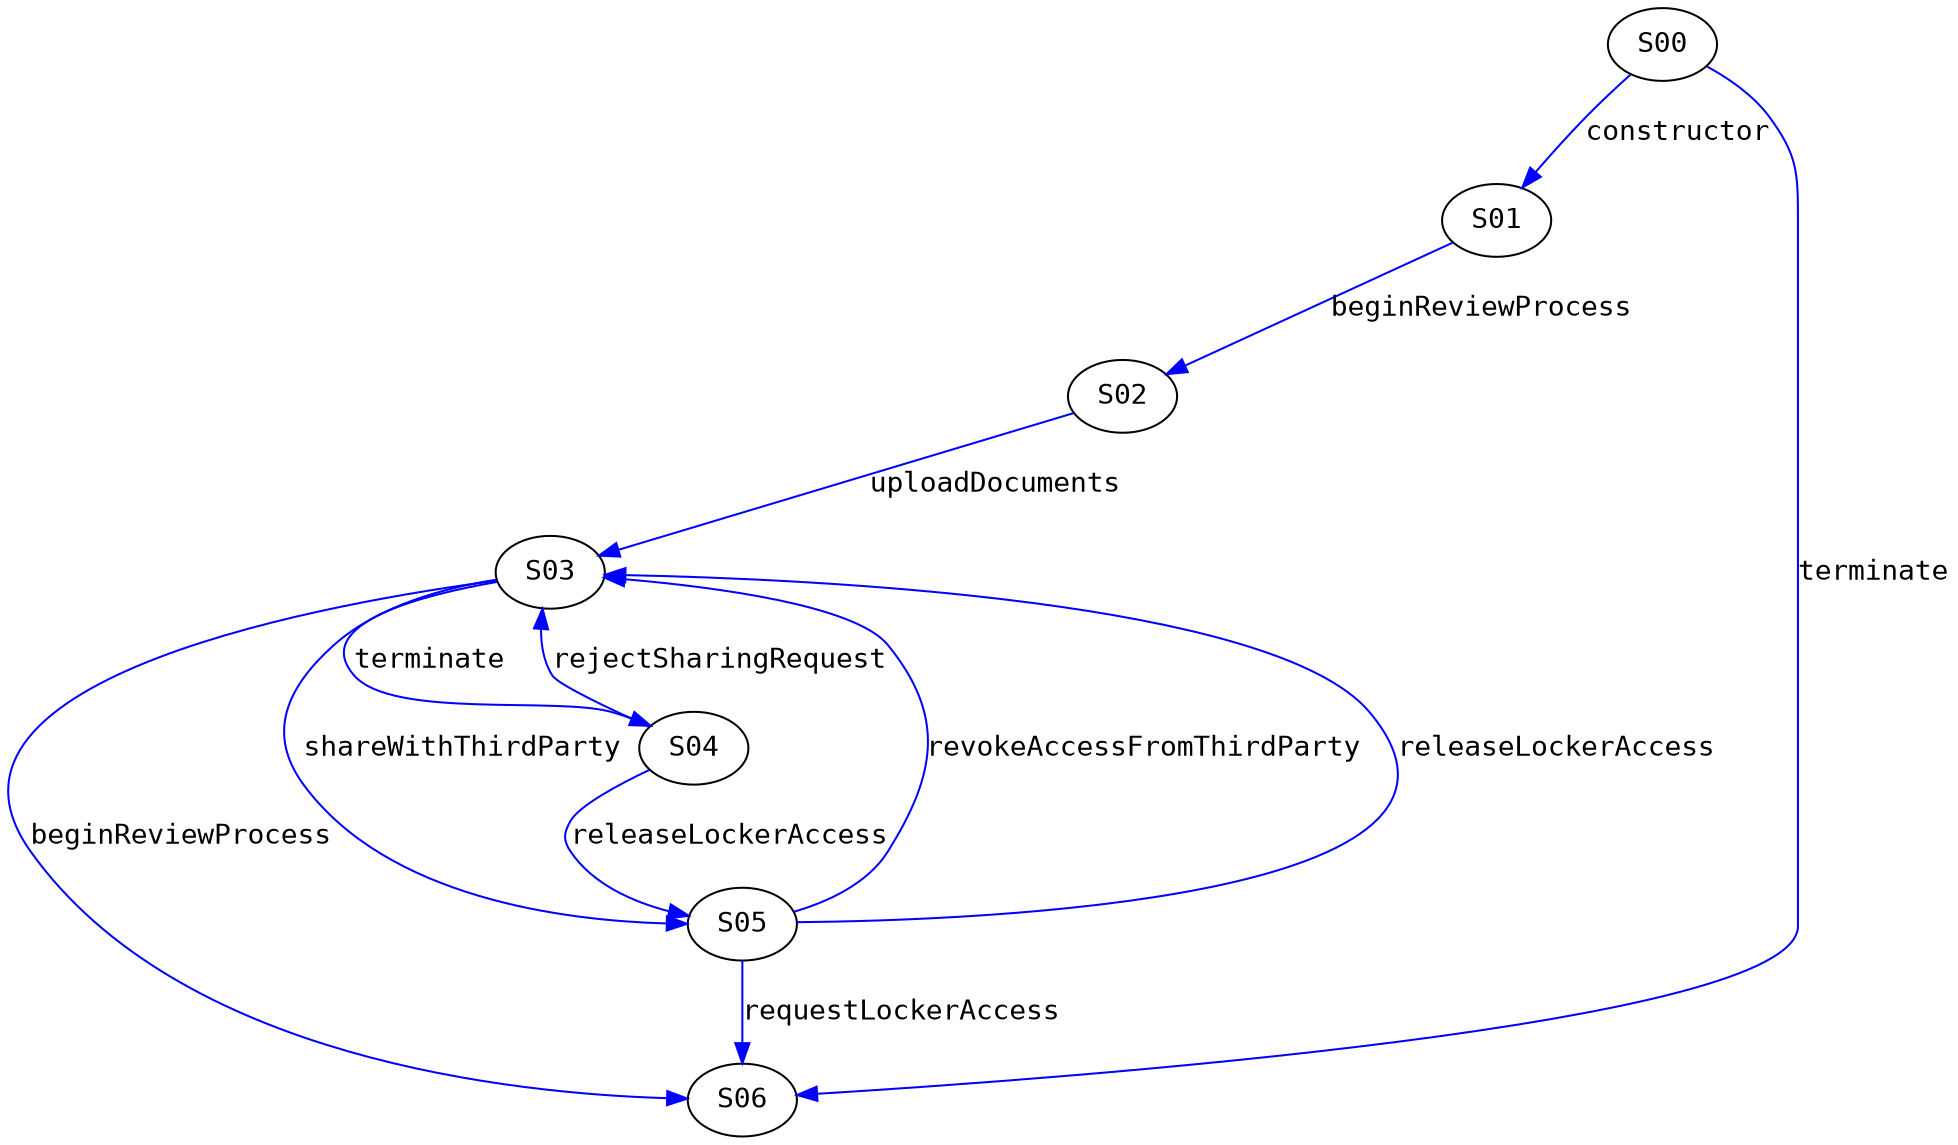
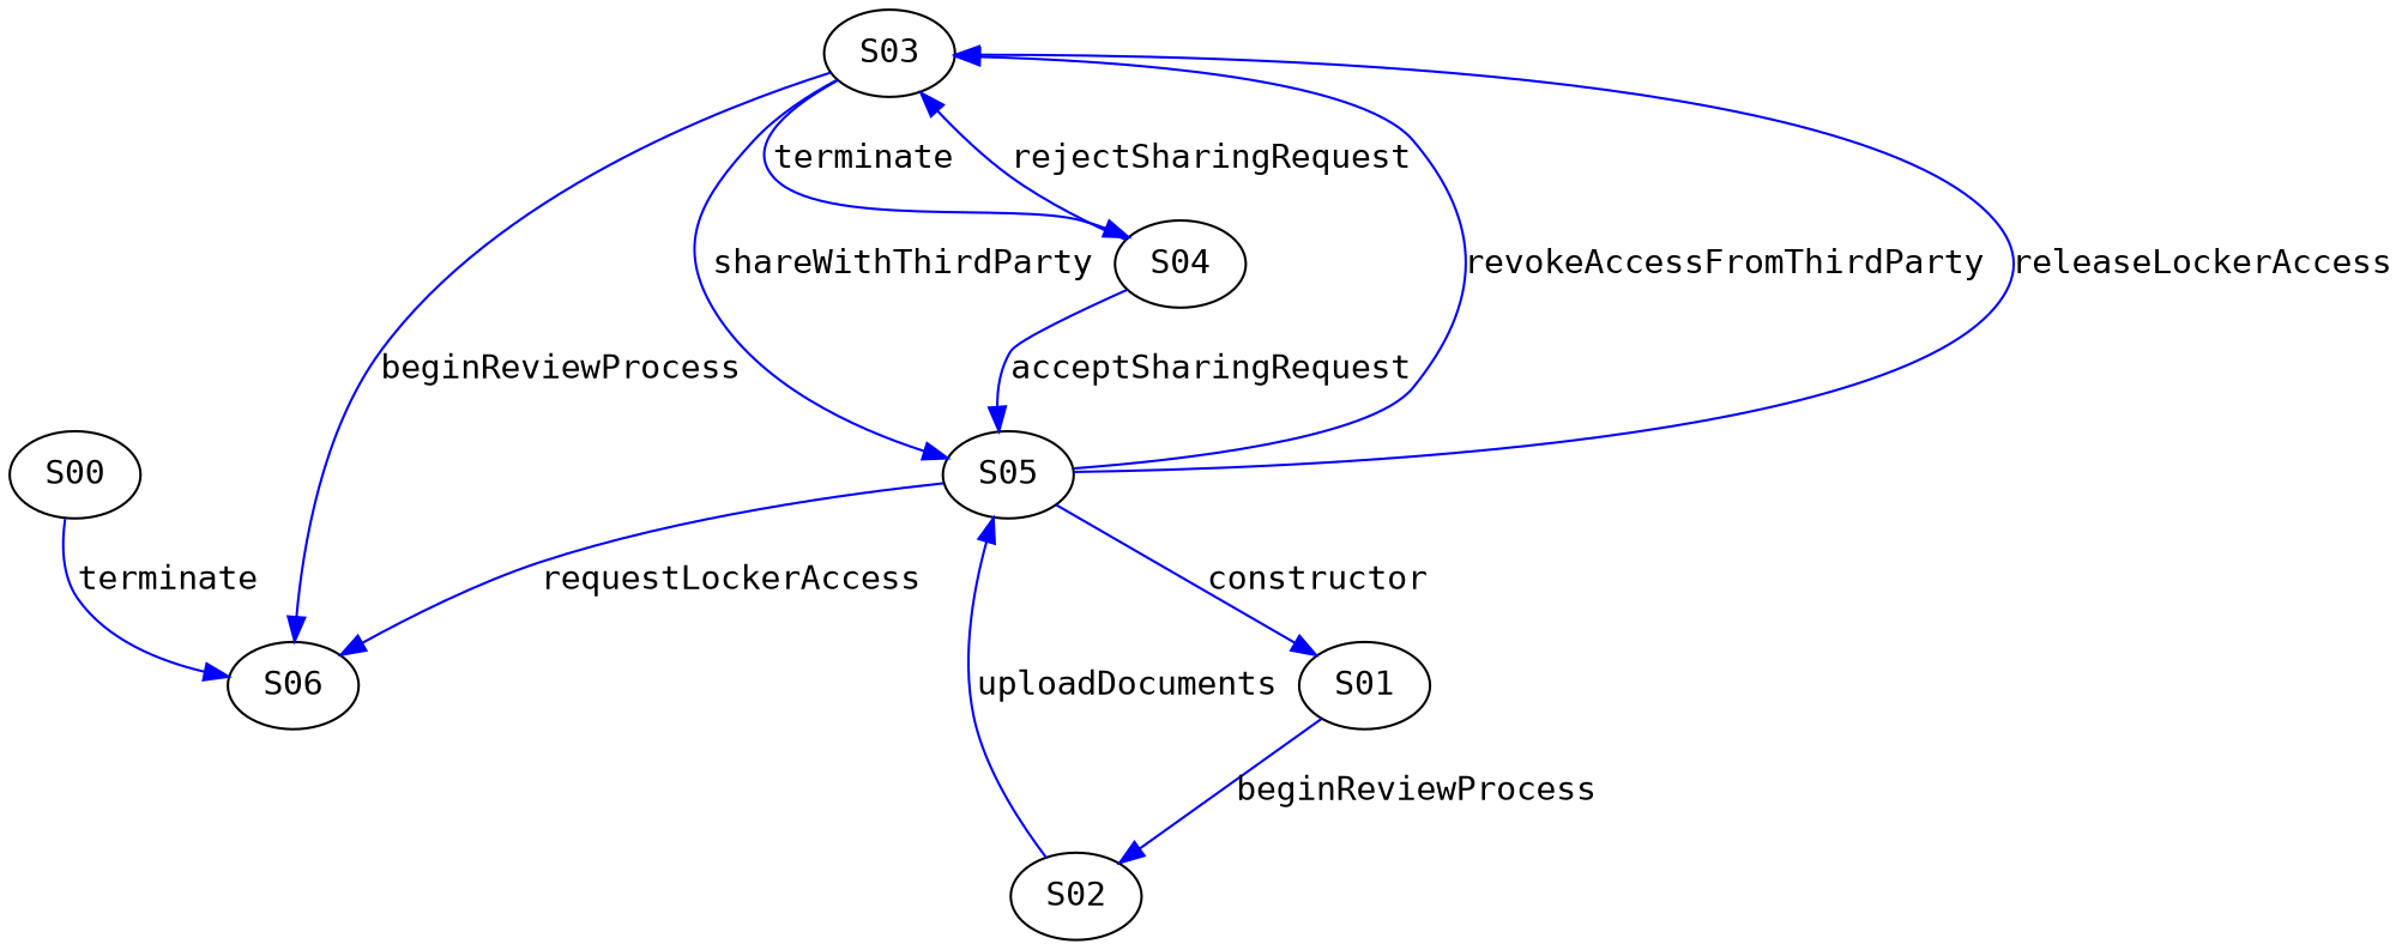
  digraph {
    fontname="DejaVu Sans Mono"
    node [fontname="DejaVu Sans Mono"]
    edge [color=blue fontname="DejaVu Sans Mono"]
    S00
    S01
    S06
    S02
    S03
    S05
    S04
-   S00 -> S01 [label=constructor]
+   S05 -> S01 [label=constructor]
    S00 -> S06 [label=terminate]
    S01 -> S02 [label=beginReviewProcess]
-   S02 -> S03 [label=uploadDocuments]
+   S02 -> S05 [label=uploadDocuments]
    S03 -> S06 [label=beginReviewProcess]
    S03 -> S05 [label=shareWithThirdParty]
    S03 -> S04 [label=terminate]
    S05 -> S06 [label=requestLockerAccess]
    S05 -> S03 [label=revokeAccessFromThirdParty]
    S05 -> S03 [label=releaseLockerAccess]
    S04 -> S03 [label=rejectSharingRequest]
-   S04 -> S05 [label=releaseLockerAccess]
+   S04 -> S05 [label=acceptSharingRequest]
  }
